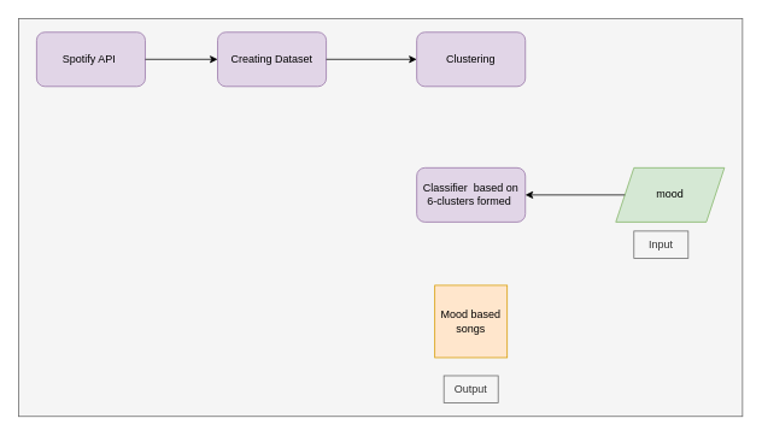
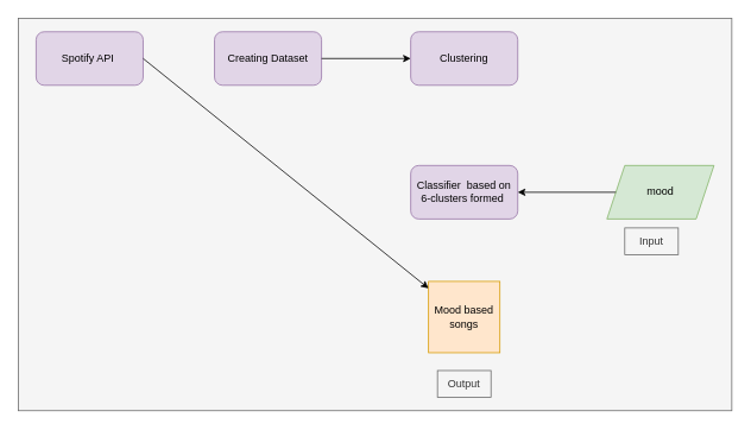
  <mxCell id="0" />
  <mxCell id="1" parent="0" />
  <mxCell id="2" value="" style="rounded=0;whiteSpace=wrap;html=1;fillColor=#f5f5f5;fontColor=#333333;strokeColor=#666666;" vertex="1" parent="1"><mxGeometry x="20" y="20" width="800" height="440" as="geometry" /></mxCell>
  <mxCell id="3" value="Spotify API&amp;nbsp;" style="rounded=1;whiteSpace=wrap;html=1;fillColor=#e1d5e7;strokeColor=#9673a6;" vertex="1" parent="1"><mxGeometry x="40" y="35" width="120" height="60" as="geometry" /></mxCell>
  <mxCell id="4" value="Creating Dataset" style="rounded=1;whiteSpace=wrap;html=1;fillColor=#e1d5e7;strokeColor=#9673a6;" vertex="1" parent="1"><mxGeometry x="240" y="35" width="120" height="60" as="geometry" /></mxCell>
  <mxCell id="5" value="Clustering" style="rounded=1;whiteSpace=wrap;html=1;fillColor=#e1d5e7;strokeColor=#9673a6;" vertex="1" parent="1"><mxGeometry x="460" y="35" width="120" height="60" as="geometry" /></mxCell>
  <mxCell id="6" value="Classifier&amp;nbsp; based on 6-clusters formed&amp;nbsp;" style="rounded=1;whiteSpace=wrap;html=1;fillColor=#e1d5e7;strokeColor=#9673a6;" vertex="1" parent="1"><mxGeometry x="460" y="185" width="120" height="60" as="geometry" /></mxCell>
  <mxCell id="7" value="mood" style="shape=parallelogram;perimeter=parallelogramPerimeter;whiteSpace=wrap;html=1;fixedSize=1;fillColor=#d5e8d4;strokeColor=#82b366;" vertex="1" parent="1"><mxGeometry x="680" y="185" width="120" height="60" as="geometry" /></mxCell>
  <mxCell id="8" value="Mood based songs" style="whiteSpace=wrap;html=1;aspect=fixed;fillColor=#ffe6cc;strokeColor=#d79b00;" vertex="1" parent="1"><mxGeometry x="480" y="315" width="80" height="80" as="geometry" /></mxCell>
- <mxCell id="9" value="" style="endArrow=classic;html=1;rounded=0;exitX=1;exitY=0.5;exitDx=0;exitDy=0;entryX=0;entryY=0.5;entryDx=0;entryDy=0;" edge="1" parent="1" source="3" target="4"><mxGeometry width="50" height="50" relative="1" as="geometry"><mxPoint x="360" y="285" as="sourcePoint" /><mxPoint x="410" y="235" as="targetPoint" /></mxGeometry></mxCell>
+ <mxCell id="9" value="" style="endArrow=classic;html=1;rounded=0;exitX=1;exitY=0.5;exitDx=0;exitDy=0;" edge="1" parent="1" source="3" target="8"><mxGeometry width="50" height="50" relative="1" as="geometry"><mxPoint x="360" y="285" as="sourcePoint" /><mxPoint x="410" y="235" as="targetPoint" /></mxGeometry></mxCell>
  <mxCell id="10" value="" style="endArrow=classic;html=1;rounded=0;exitX=1;exitY=0.5;exitDx=0;exitDy=0;entryX=0;entryY=0.5;entryDx=0;entryDy=0;" edge="1" parent="1" source="4" target="5"><mxGeometry width="50" height="50" relative="1" as="geometry"><mxPoint x="360" y="285" as="sourcePoint" /><mxPoint x="410" y="235" as="targetPoint" /></mxGeometry></mxCell>
  <mxCell id="11" value="" style="endArrow=classic;html=1;rounded=0;exitX=0;exitY=0.5;exitDx=0;exitDy=0;entryX=1;entryY=0.5;entryDx=0;entryDy=0;" edge="1" parent="1" source="7" target="6"><mxGeometry width="50" height="50" relative="1" as="geometry"><mxPoint x="360" y="285" as="sourcePoint" /><mxPoint x="410" y="235" as="targetPoint" /></mxGeometry></mxCell>
  <mxCell id="12" value="Input" style="text;html=1;strokeColor=#666666;fillColor=#f5f5f5;align=center;verticalAlign=middle;whiteSpace=wrap;rounded=0;fontColor=#333333;" vertex="1" parent="1"><mxGeometry x="700" y="255" width="60" height="30" as="geometry" /></mxCell>
  <mxCell id="13" value="Output" style="text;html=1;strokeColor=#666666;fillColor=#f5f5f5;align=center;verticalAlign=middle;whiteSpace=wrap;rounded=0;fontColor=#333333;" vertex="1" parent="1"><mxGeometry x="490" y="415" width="60" height="30" as="geometry" /></mxCell>
